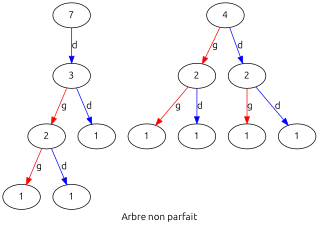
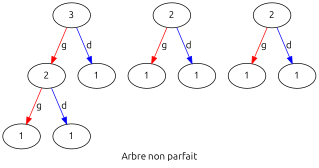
  digraph {
    fontname=Ubuntu
    label="Arbre non parfait"
    node [fontname=Ubuntu]
    edge [color=blue fontname=Ubuntu]
-   n1 [label=7]
    n2 [label=3]
-   n3 [label=4]
    n4 [label=2]
    n5 [label=2]
    n6 [label=2]
    n7 [label=1]
    n8 [label=1]
    n9 [label=1]
    n10 [label=1]
    n11 [label=1]
    n12 [label=1]
    n13 [label=1]
-   n1 -> n2 [label=d]
    n2 -> n6 [color=red label=g]
    n2 -> n7 [label=d]
-   n3 -> n4 [color=red label=g]
-   n3 -> n5 [label=d]
    n4 -> n8 [color=red label=g]
    n4 -> n9 [label=d]
    n5 -> n10 [color=red label=g]
    n5 -> n11 [label=d]
    n6 -> n12 [color=red label=g]
    n6 -> n13 [label=d]
  }
